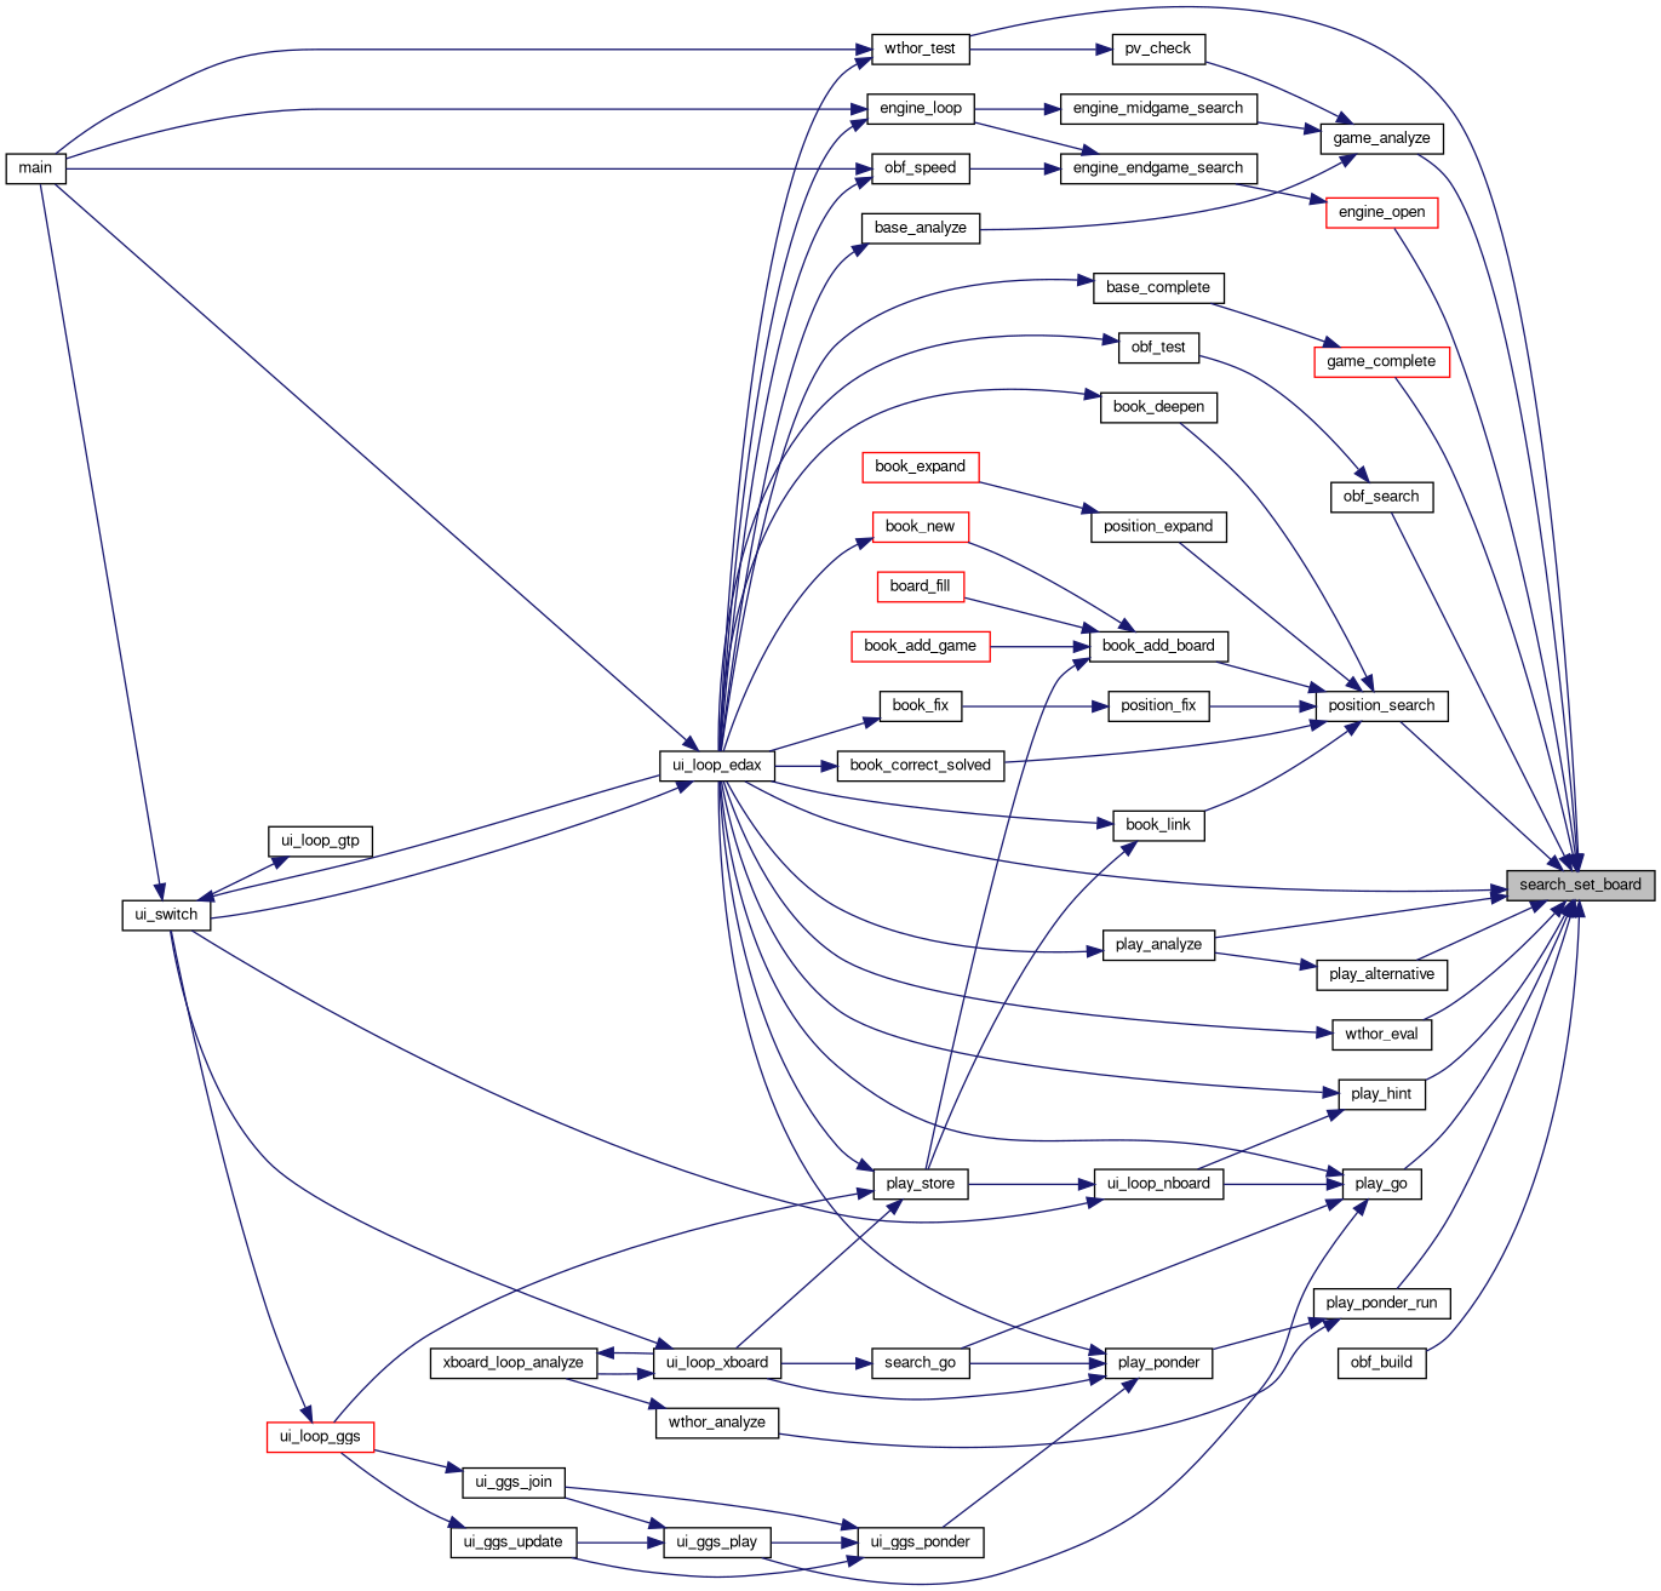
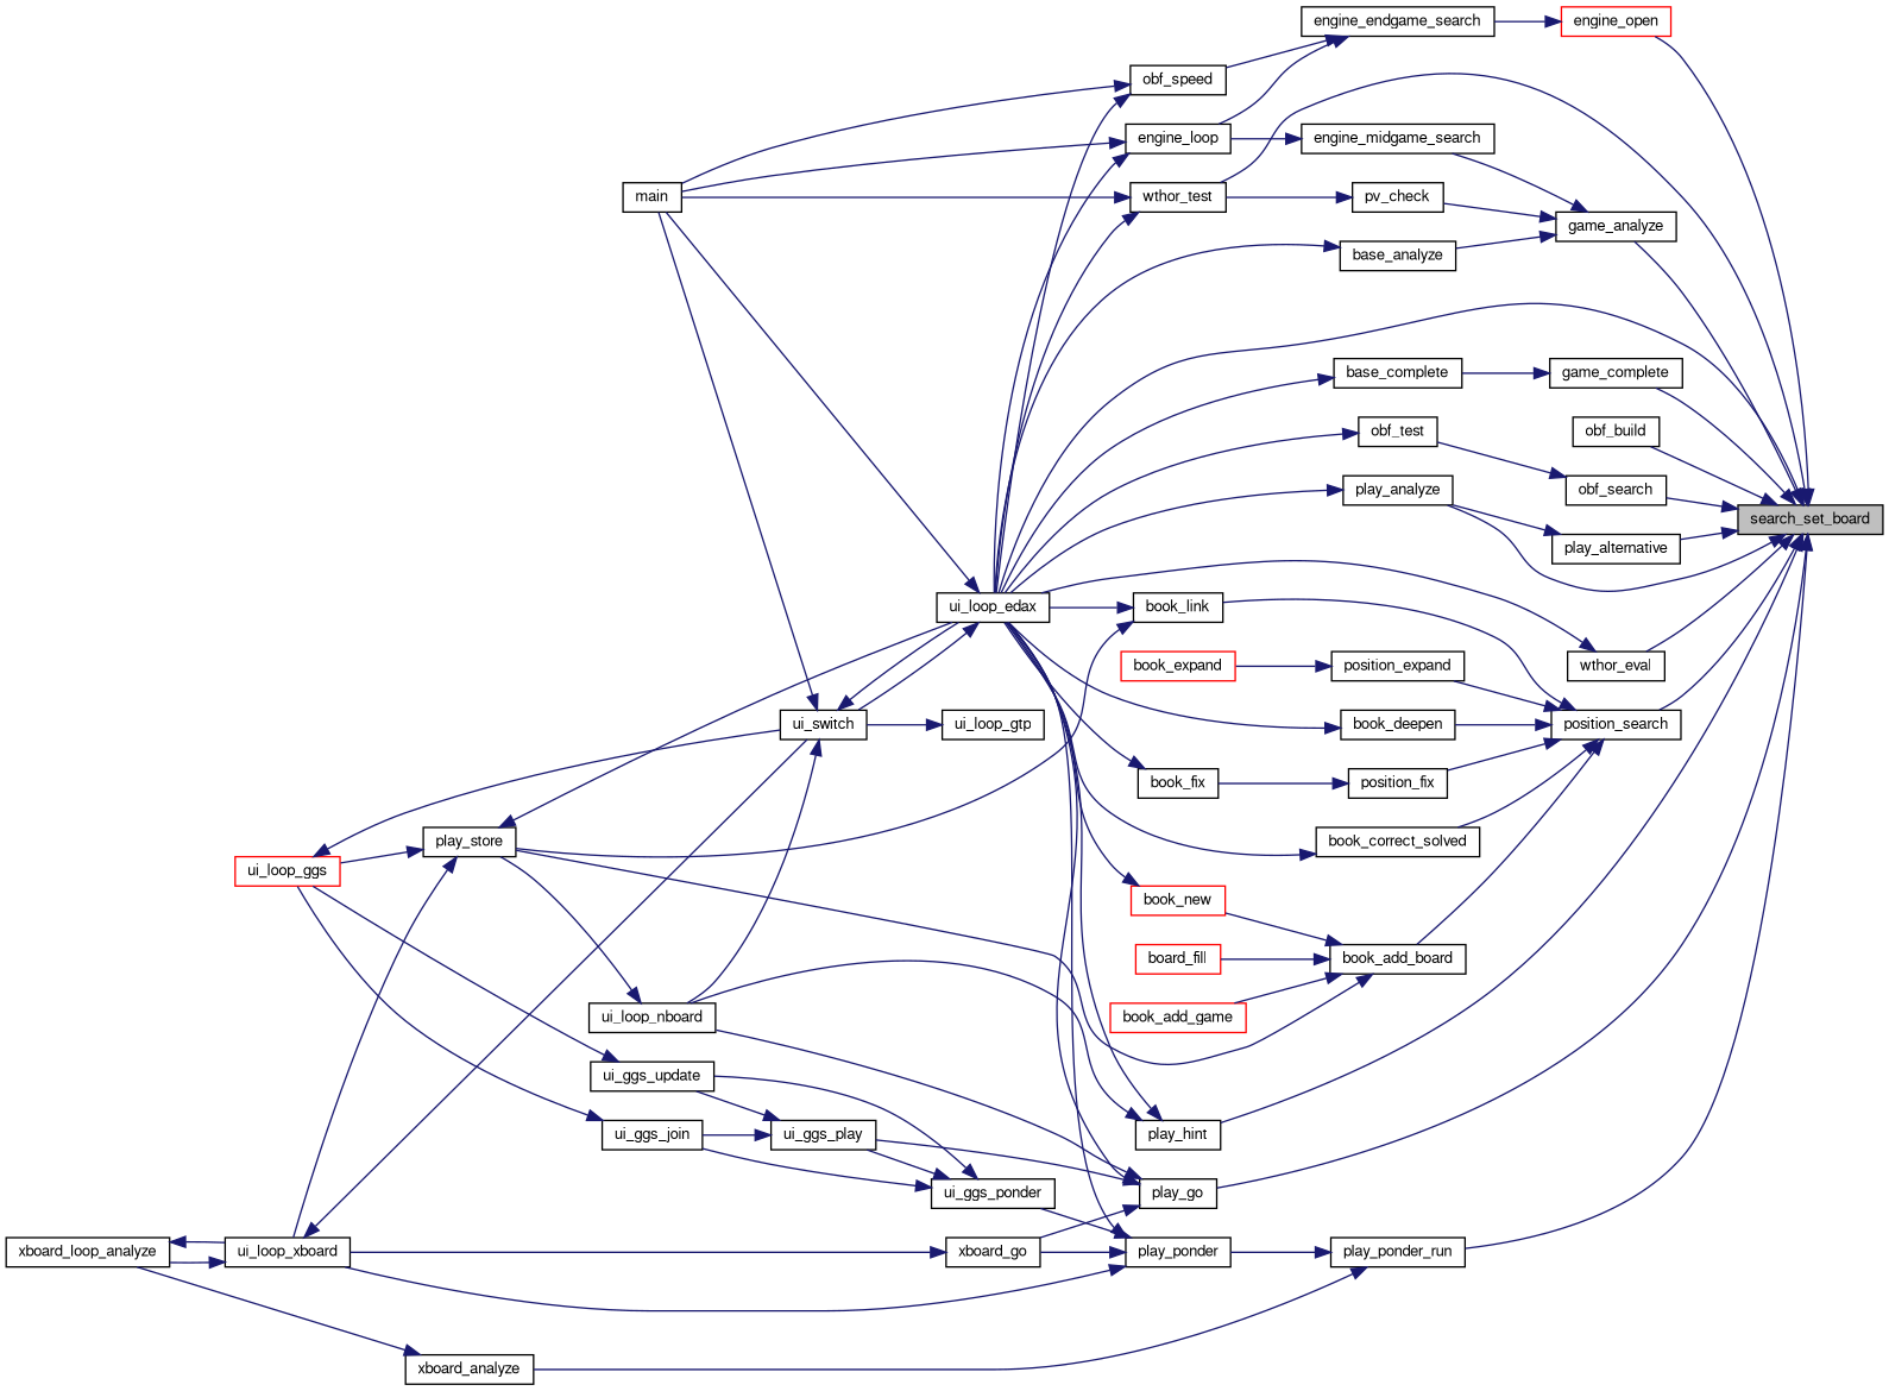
  digraph {
    rankdir=RL
    node [color=black fontname=FreeSans fontsize=10 shape=record]
    edge [color=midnightblue dir=back fontname=FreeSans fontsize=10 labelfontname=FreeSans labelfontsize=10 style=solid]
    n1 [fillcolor=grey75 fontcolor=black height=0.2 label=search_set_board style=filled width=0.4]
    n2 [color=red height=0.2 label=engine_open width=0.4]
    n3 [height=0.2 label=ui_loop_edax width=0.4]
    n4 [height=0.2 label=game_analyze width=0.4]
    n5 [height=0.2 label=wthor_test width=0.4]
-   n6 [color=red height=0.2 label=game_complete width=0.4]
+   n6 [height=0.2 label=game_complete width=0.4]
    n7 [height=0.2 label=obf_build width=0.4]
    n8 [height=0.2 label=obf_search width=0.4]
    n9 [height=0.2 label=play_alternative width=0.4]
    n10 [height=0.2 label=play_analyze width=0.4]
    n11 [height=0.2 label=play_go width=0.4]
    n12 [height=0.2 label=play_hint width=0.4]
    n13 [height=0.2 label=play_ponder_run width=0.4]
    n14 [height=0.2 label=position_search width=0.4]
    n15 [height=0.2 label=wthor_eval width=0.4]
    n16 [height=0.2 label=engine_endgame_search width=0.4]
    n17 [height=0.2 label=main width=0.4]
    n18 [height=0.2 label=ui_switch width=0.4]
    n19 [height=0.2 label=engine_midgame_search width=0.4]
    n20 [height=0.2 label=base_analyze width=0.4]
    n21 [height=0.2 label=pv_check width=0.4]
    n22 [height=0.2 label=base_complete width=0.4]
    n23 [height=0.2 label=obf_test width=0.4]
    n24 [height=0.2 label=ui_ggs_play width=0.4]
    n25 [height=0.2 label=ui_loop_nboard width=0.4]
-   n26 [height=0.2 label=search_go width=0.4]
+   n26 [height=0.2 label=xboard_go width=0.4]
    n27 [height=0.2 label=play_ponder width=0.4]
-   n28 [height=0.2 label=wthor_analyze width=0.4]
+   n28 [height=0.2 label=xboard_analyze width=0.4]
    n29 [height=0.2 label=book_add_board width=0.4]
    n30 [height=0.2 label=book_correct_solved width=0.4]
    n31 [height=0.2 label=book_deepen width=0.4]
    n32 [height=0.2 label=book_link width=0.4]
    n33 [height=0.2 label=position_expand width=0.4]
    n34 [height=0.2 label=position_fix width=0.4]
    n35 [height=0.2 label=engine_loop width=0.4]
    n36 [height=0.2 label=obf_speed width=0.4]
    n37 [height=0.2 label=ui_ggs_join width=0.4]
    n38 [height=0.2 label=ui_ggs_update width=0.4]
    n39 [height=0.2 label=ui_loop_gtp width=0.4]
    n40 [height=0.2 label=play_store width=0.4]
    n41 [height=0.2 label=ui_loop_xboard width=0.4]
    n42 [color=red height=0.2 label=ui_loop_ggs width=0.4]
    n43 [height=0.2 label=xboard_loop_analyze width=0.4]
    n44 [height=0.2 label=ui_ggs_ponder width=0.4]
    n45 [color=red height=0.2 label=board_fill width=0.4]
    n46 [color=red height=0.2 label=book_add_game width=0.4]
    n47 [color=red height=0.2 label=book_new width=0.4]
    n48 [color=red height=0.2 label=book_expand width=0.4]
    n49 [height=0.2 label=book_fix width=0.4]
    n1 -> n2
    n1 -> n3
    n1 -> n4
    n1 -> n5
    n1 -> n6
    n1 -> n7
    n1 -> n8
    n1 -> n9
    n1 -> n10
    n1 -> n11
    n1 -> n12
    n1 -> n13
    n1 -> n14
    n1 -> n15
    n2 -> n16
    n3 -> n17
    n3 -> n18
    n4 -> n19
    n4 -> n20
    n4 -> n21
    n5 -> n3
    n5 -> n17
    n6 -> n22
    n8 -> n23
    n9 -> n10
    n10 -> n3
    n11 -> n3
    n11 -> n24
    n11 -> n25
    n11 -> n26
    n12 -> n3
    n12 -> n25
    n13 -> n27
    n13 -> n28
    n14 -> n29
    n14 -> n30
    n14 -> n31
    n14 -> n32
    n14 -> n33
    n14 -> n34
    n15 -> n3
    n16 -> n35
    n16 -> n36
    n18 -> n3
    n18 -> n17
    n19 -> n35
    n20 -> n3
    n21 -> n5
    n22 -> n3
    n23 -> n3
    n24 -> n37
    n24 -> n38
-   n25 -> n18
+   n18 -> n25
    n25 -> n40
    n26 -> n41
    n27 -> n3
    n27 -> n26
    n27 -> n41
    n27 -> n44
    n28 -> n43
    n29 -> n40
    n29 -> n45
    n29 -> n46
    n29 -> n47
    n30 -> n3
    n31 -> n3
    n32 -> n3
    n32 -> n40
    n33 -> n48
    n34 -> n49
    n35 -> n3
    n35 -> n17
    n36 -> n3
    n36 -> n17
    n37 -> n42
    n38 -> n42
    n39 -> n18
    n40 -> n3
    n40 -> n41
    n40 -> n42
    n41 -> n18
    n41 -> n43
    n42 -> n18
    n43 -> n41
    n44 -> n24
    n44 -> n37
    n44 -> n38
    n47 -> n3
    n49 -> n3
  }
